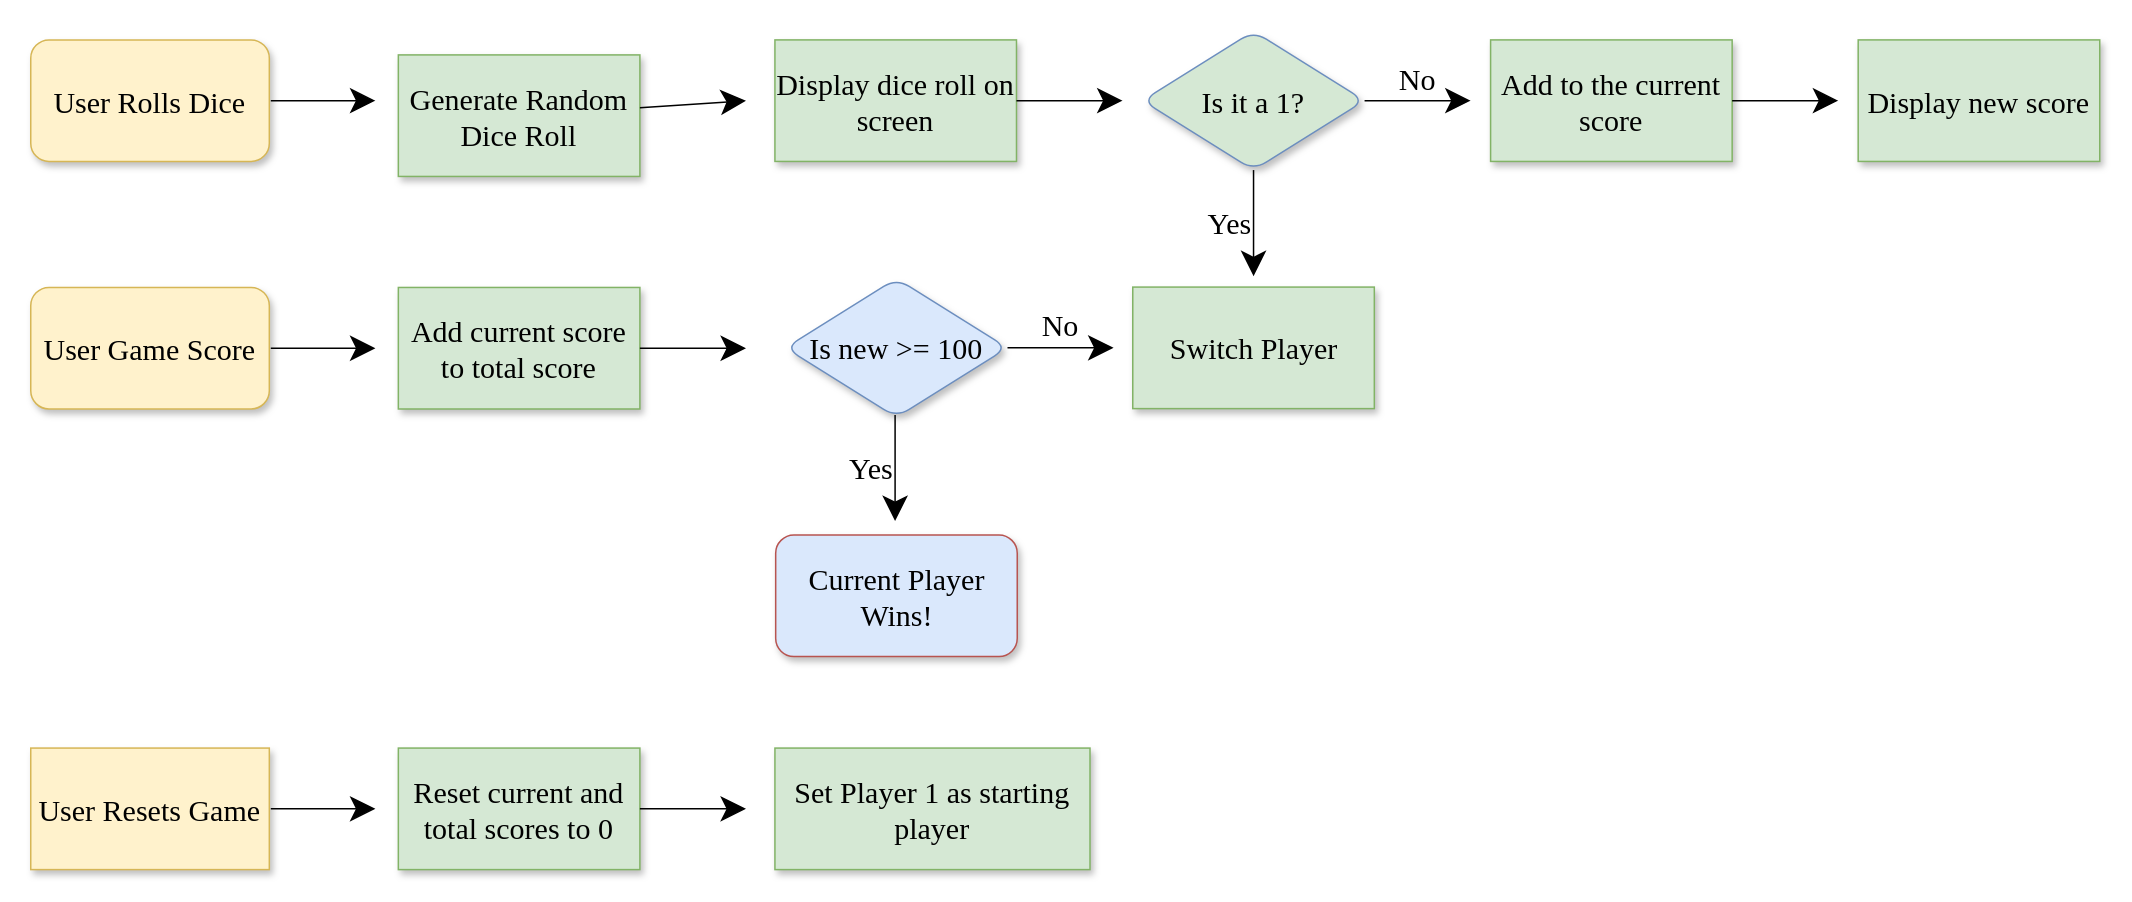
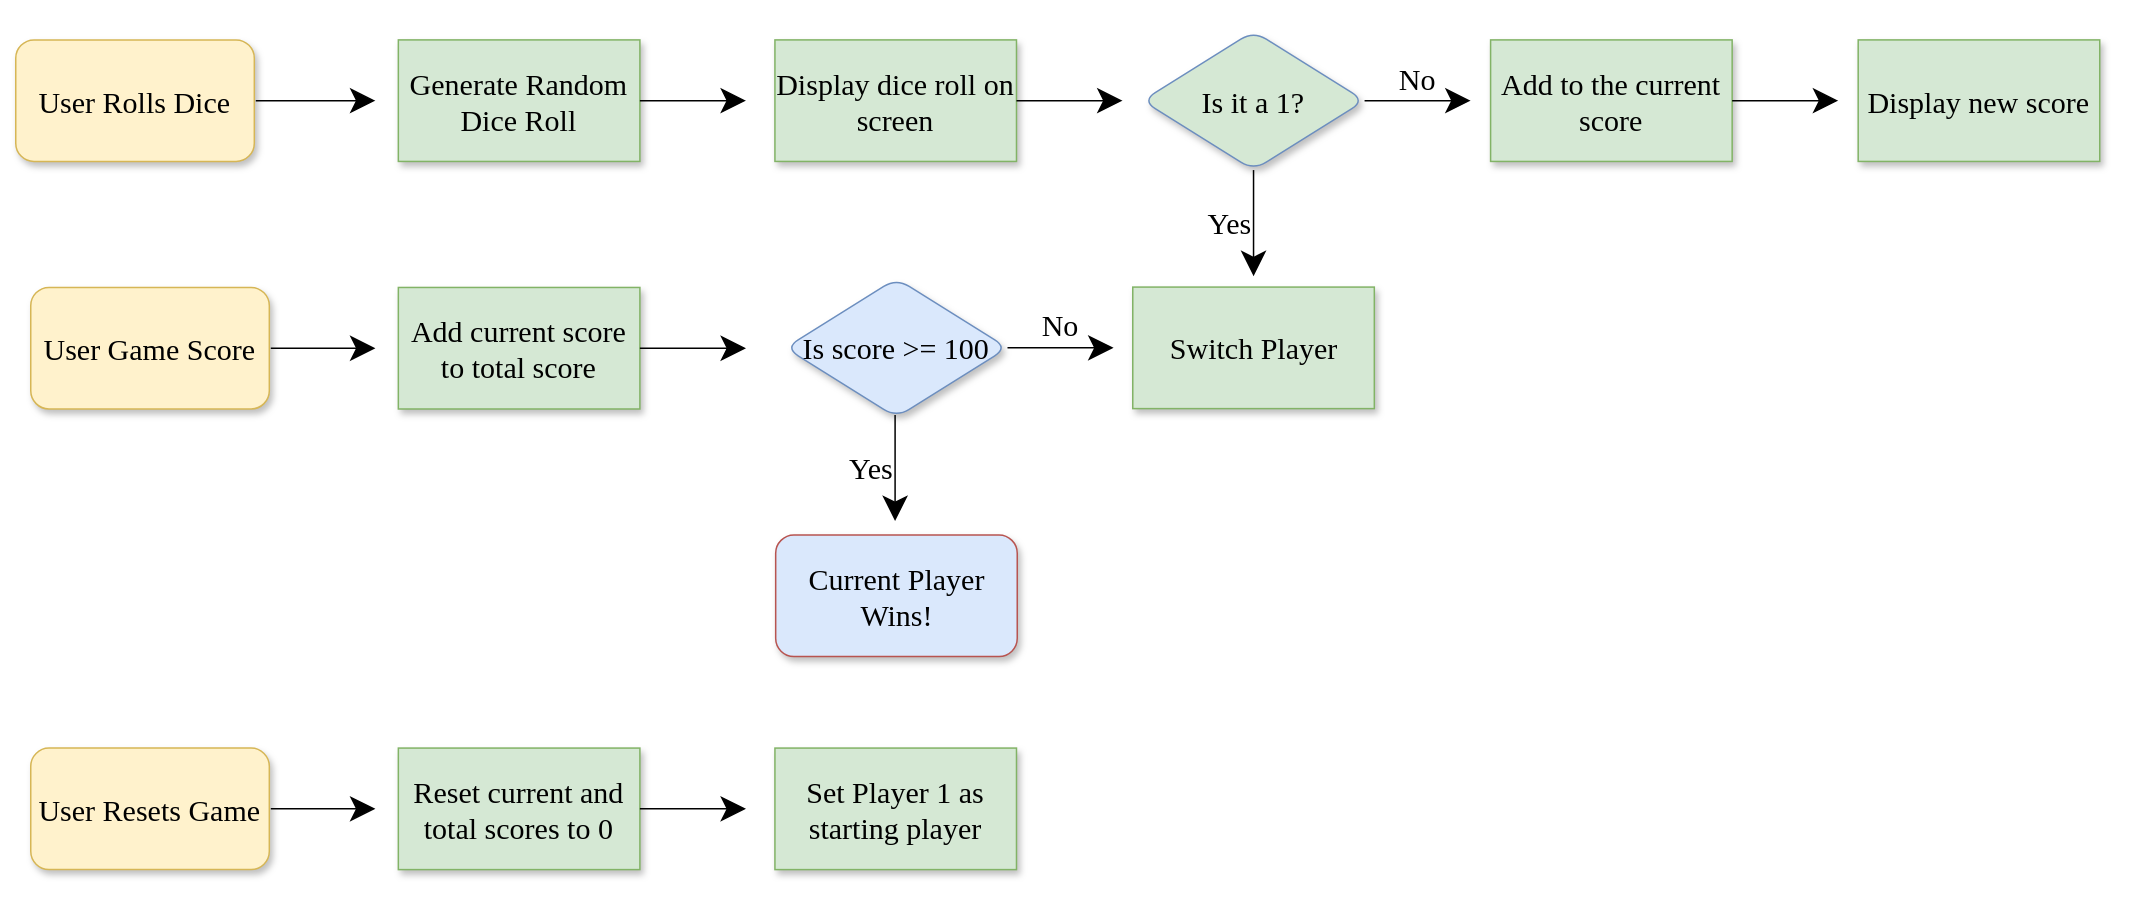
  <mxCell id="0" />
  <mxCell id="1" parent="0" />
- <mxCell id="2" value="User Resets Game" style="whiteSpace=wrap;html=1;fontSize=20;shadow=1;perimeterSpacing=1;fillColor=#fff2cc;strokeColor=#d6b656;fontFamily=Calibri;fontStyle=0;labelBackgroundColor=none;labelBorderColor=none;rounded=0;" vertex="1" parent="1"><mxGeometry x="20" y="498" width="159" height="81" as="geometry" /></mxCell>
+ <mxCell id="2" value="User Resets Game" style="rounded=1;whiteSpace=wrap;html=1;fontSize=20;shadow=1;perimeterSpacing=1;fillColor=#fff2cc;strokeColor=#d6b656;fontFamily=Calibri;fontStyle=0;labelBackgroundColor=none;labelBorderColor=none;" vertex="1" parent="1"><mxGeometry x="20" y="498" width="159" height="81" as="geometry" /></mxCell>
  <mxCell id="3" value="User Game Score" style="rounded=1;whiteSpace=wrap;html=1;fontSize=20;shadow=1;perimeterSpacing=1;fillColor=#fff2cc;strokeColor=#d6b656;fontFamily=Calibri;fontStyle=0;labelBackgroundColor=none;labelBorderColor=none;" vertex="1" parent="1"><mxGeometry x="20" y="191" width="159" height="81" as="geometry" /></mxCell>
- <mxCell id="4" value="User Rolls Dice" style="rounded=1;whiteSpace=wrap;html=1;fontSize=20;shadow=1;perimeterSpacing=1;fillColor=#fff2cc;strokeColor=#d6b656;fontFamily=Calibri;fontStyle=0;labelBackgroundColor=none;labelBorderColor=none;" vertex="1" parent="1"><mxGeometry x="20" y="26" width="159" height="81" as="geometry" /></mxCell>
- <mxCell id="5" value="Generate Random Dice Roll" style="rounded=0;whiteSpace=wrap;html=1;shadow=1;labelBackgroundColor=none;labelBorderColor=none;strokeColor=#82b366;fontFamily=Calibri;fontSize=20;fillColor=#d5e8d4;" vertex="1" parent="1"><mxGeometry x="265" y="36" width="161" height="81" as="geometry" /></mxCell>
+ <mxCell id="4" value="User Rolls Dice" style="rounded=1;whiteSpace=wrap;html=1;fontSize=20;shadow=1;perimeterSpacing=1;fillColor=#fff2cc;strokeColor=#d6b656;fontFamily=Calibri;fontStyle=0;labelBackgroundColor=none;labelBorderColor=none;" vertex="1" parent="1"><mxGeometry x="10" y="26" width="159" height="81" as="geometry" /></mxCell>
+ <mxCell id="5" value="Generate Random Dice Roll" style="rounded=0;whiteSpace=wrap;html=1;shadow=1;labelBackgroundColor=none;labelBorderColor=none;strokeColor=#82b366;fontFamily=Calibri;fontSize=20;fillColor=#d5e8d4;" vertex="1" parent="1"><mxGeometry x="265" y="26" width="161" height="81" as="geometry" /></mxCell>
  <mxCell id="6" value="Add current score to total score" style="rounded=0;whiteSpace=wrap;html=1;shadow=1;labelBackgroundColor=none;labelBorderColor=none;strokeColor=#82b366;fontFamily=Calibri;fontSize=20;fillColor=#d5e8d4;" vertex="1" parent="1"><mxGeometry x="265" y="191" width="161" height="81" as="geometry" /></mxCell>
  <mxCell id="7" value="Reset current and total scores to 0" style="rounded=0;whiteSpace=wrap;html=1;shadow=1;labelBackgroundColor=none;labelBorderColor=none;strokeColor=#82b366;fontFamily=Calibri;fontSize=20;fillColor=#d5e8d4;" vertex="1" parent="1"><mxGeometry x="265" y="498" width="161" height="81" as="geometry" /></mxCell>
- <mxCell id="8" value="Set Player 1 as starting player" style="rounded=0;whiteSpace=wrap;html=1;shadow=1;labelBackgroundColor=none;labelBorderColor=none;strokeColor=#82b366;fontFamily=Calibri;fontSize=20;fillColor=#d5e8d4;" vertex="1" parent="1"><mxGeometry x="516" y="498" width="210" height="81" as="geometry" /></mxCell>
+ <mxCell id="8" value="Set Player 1 as starting player" style="rounded=0;whiteSpace=wrap;html=1;shadow=1;labelBackgroundColor=none;labelBorderColor=none;strokeColor=#82b366;fontFamily=Calibri;fontSize=20;fillColor=#d5e8d4;" vertex="1" parent="1"><mxGeometry x="516" y="498" width="161" height="81" as="geometry" /></mxCell>
  <mxCell id="9" value="Display dice roll on screen" style="rounded=0;whiteSpace=wrap;html=1;shadow=1;labelBackgroundColor=none;labelBorderColor=none;strokeColor=#82b366;fontFamily=Calibri;fontSize=20;fillColor=#d5e8d4;" vertex="1" parent="1"><mxGeometry x="516" y="26" width="161" height="81" as="geometry" /></mxCell>
  <mxCell id="10" value="Add to the current score" style="rounded=0;whiteSpace=wrap;html=1;shadow=1;labelBackgroundColor=none;labelBorderColor=none;strokeColor=#82b366;fontFamily=Calibri;fontSize=20;fillColor=#d5e8d4;" vertex="1" parent="1"><mxGeometry x="993" y="26" width="161" height="81" as="geometry" /></mxCell>
  <mxCell id="11" value="Is it a 1?" style="rhombus;whiteSpace=wrap;html=1;rounded=1;shadow=1;labelBackgroundColor=none;labelBorderColor=none;strokeColor=#6c8ebf;fontFamily=Calibri;fontSize=20;fillColor=#d5e8d4;" vertex="1" parent="1"><mxGeometry x="761" y="20.25" width="148" height="92.5" as="geometry" /></mxCell>
  <mxCell id="12" value="Display new score" style="rounded=0;whiteSpace=wrap;html=1;shadow=1;labelBackgroundColor=none;labelBorderColor=none;strokeColor=#82b366;fontFamily=Calibri;fontSize=20;fillColor=#d5e8d4;" vertex="1" parent="1"><mxGeometry x="1238" y="26" width="161" height="81" as="geometry" /></mxCell>
- <mxCell id="13" value="Is new &amp;gt;= 100" style="rhombus;whiteSpace=wrap;html=1;rounded=1;shadow=1;labelBackgroundColor=none;labelBorderColor=none;strokeColor=#6c8ebf;fontFamily=Calibri;fontSize=20;fillColor=#dae8fc;" vertex="1" parent="1"><mxGeometry x="523" y="185" width="148" height="92.5" as="geometry" /></mxCell>
+ <mxCell id="13" value="Is score &amp;gt;= 100" style="rhombus;whiteSpace=wrap;html=1;rounded=1;shadow=1;labelBackgroundColor=none;labelBorderColor=none;strokeColor=#6c8ebf;fontFamily=Calibri;fontSize=20;fillColor=#dae8fc;" vertex="1" parent="1"><mxGeometry x="523" y="185" width="148" height="92.5" as="geometry" /></mxCell>
  <mxCell id="14" value="Switch Player" style="rounded=0;whiteSpace=wrap;html=1;shadow=1;labelBackgroundColor=none;labelBorderColor=none;strokeColor=#82b366;fontFamily=Calibri;fontSize=20;fillColor=#d5e8d4;" vertex="1" parent="1"><mxGeometry x="754.5" y="190.75" width="161" height="81" as="geometry" /></mxCell>
  <mxCell id="15" value="" style="endArrow=classic;html=1;rounded=0;labelBackgroundColor=default;strokeColor=default;fontFamily=Calibri;fontSize=20;fontColor=default;startSize=14;endSize=14;shape=connector;curved=1;" edge="1" parent="1" source="10"><mxGeometry width="50" height="50" relative="1" as="geometry"><mxPoint x="1154" y="116.5" as="sourcePoint" /><mxPoint x="1224.711" y="66.5" as="targetPoint" /></mxGeometry></mxCell>
  <mxCell id="16" value="" style="endArrow=classic;html=1;rounded=0;labelBackgroundColor=default;strokeColor=default;fontFamily=Calibri;fontSize=20;fontColor=default;startSize=14;endSize=14;shape=connector;curved=1;" edge="1" parent="1" source="3"><mxGeometry width="50" height="50" relative="1" as="geometry"><mxPoint x="179" y="281.5" as="sourcePoint" /><mxPoint x="249.711" y="231.5" as="targetPoint" /></mxGeometry></mxCell>
  <mxCell id="17" value="" style="endArrow=classic;html=1;rounded=0;labelBackgroundColor=default;strokeColor=default;fontFamily=Calibri;fontSize=20;fontColor=default;startSize=14;endSize=14;shape=connector;curved=1;" edge="1" parent="1" source="4"><mxGeometry width="50" height="50" relative="1" as="geometry"><mxPoint x="179" y="116.5" as="sourcePoint" /><mxPoint x="249.711" y="66.5" as="targetPoint" /></mxGeometry></mxCell>
  <mxCell id="18" value="" style="endArrow=classic;html=1;rounded=0;labelBackgroundColor=default;strokeColor=default;fontFamily=Calibri;fontSize=20;fontColor=default;startSize=14;endSize=14;shape=connector;curved=1;" edge="1" parent="1" source="5"><mxGeometry width="50" height="50" relative="1" as="geometry"><mxPoint x="426" y="116.5" as="sourcePoint" /><mxPoint x="496.711" y="66.5" as="targetPoint" /></mxGeometry></mxCell>
  <mxCell id="19" value="" style="endArrow=classic;html=1;rounded=0;labelBackgroundColor=default;strokeColor=default;fontFamily=Calibri;fontSize=20;fontColor=default;startSize=14;endSize=14;shape=connector;curved=1;" edge="1" parent="1" source="9"><mxGeometry width="50" height="50" relative="1" as="geometry"><mxPoint x="677" y="116.5" as="sourcePoint" /><mxPoint x="747.711" y="66.5" as="targetPoint" /></mxGeometry></mxCell>
  <mxCell id="20" value="No" style="endArrow=classic;html=1;rounded=0;labelBackgroundColor=default;strokeColor=default;fontFamily=Calibri;fontSize=20;fontColor=default;startSize=14;endSize=14;shape=connector;curved=1;verticalAlign=bottom;" edge="1" parent="1" source="11"><mxGeometry width="50" height="50" relative="1" as="geometry"><mxPoint x="909" y="116.5" as="sourcePoint" /><mxPoint x="979.711" y="66.5" as="targetPoint" /></mxGeometry></mxCell>
  <mxCell id="21" value="" style="endArrow=classic;html=1;rounded=0;labelBackgroundColor=default;strokeColor=default;fontFamily=Calibri;fontSize=20;fontColor=default;startSize=14;endSize=14;shape=connector;curved=1;" edge="1" parent="1" source="6"><mxGeometry width="50" height="50" relative="1" as="geometry"><mxPoint x="426" y="281.5" as="sourcePoint" /><mxPoint x="496.711" y="231.5" as="targetPoint" /></mxGeometry></mxCell>
  <mxCell id="22" value="No" style="endArrow=classic;html=1;rounded=0;labelBackgroundColor=default;strokeColor=default;fontFamily=Calibri;fontSize=20;fontColor=default;startSize=14;endSize=14;shape=connector;curved=1;verticalAlign=bottom;" edge="1" parent="1" source="13"><mxGeometry width="50" height="50" relative="1" as="geometry"><mxPoint x="671" y="281.25" as="sourcePoint" /><mxPoint x="741.711" y="231.25" as="targetPoint" /></mxGeometry></mxCell>
  <mxCell id="23" value="Yes" style="endArrow=classic;html=1;rounded=0;labelBackgroundColor=default;strokeColor=default;fontFamily=Calibri;fontSize=20;fontColor=default;startSize=14;endSize=14;shape=connector;curved=1;verticalAlign=middle;labelPosition=left;verticalLabelPosition=middle;align=right;" edge="1" parent="1" source="11"><mxGeometry width="50" height="50" relative="1" as="geometry"><mxPoint x="835" y="162.75" as="sourcePoint" /><mxPoint x="835" y="183.461" as="targetPoint" /></mxGeometry></mxCell>
  <mxCell id="24" value="Current Player Wins!" style="rounded=1;whiteSpace=wrap;html=1;shadow=1;labelBackgroundColor=none;labelBorderColor=none;strokeColor=#b85450;fontFamily=Calibri;fontSize=20;fillColor=#dae8fc;glass=0;sketch=0;" vertex="1" parent="1"><mxGeometry x="516.5" y="356" width="161" height="81" as="geometry" /></mxCell>
  <mxCell id="25" value="" style="endArrow=classic;html=1;rounded=0;labelBackgroundColor=default;strokeColor=default;fontFamily=Calibri;fontSize=20;fontColor=default;startSize=14;endSize=14;shape=connector;curved=1;" edge="1" parent="1" source="2"><mxGeometry width="50" height="50" relative="1" as="geometry"><mxPoint x="179" y="588.5" as="sourcePoint" /><mxPoint x="249.711" y="538.5" as="targetPoint" /></mxGeometry></mxCell>
  <mxCell id="26" value="" style="endArrow=classic;html=1;rounded=0;labelBackgroundColor=default;strokeColor=default;fontFamily=Calibri;fontSize=20;fontColor=default;startSize=14;endSize=14;shape=connector;curved=1;" edge="1" parent="1" source="7"><mxGeometry width="50" height="50" relative="1" as="geometry"><mxPoint x="426" y="588.5" as="sourcePoint" /><mxPoint x="496.711" y="538.5" as="targetPoint" /></mxGeometry></mxCell>
  <mxCell id="27" value="Yes" style="endArrow=classic;html=1;rounded=0;labelBackgroundColor=default;strokeColor=default;fontFamily=Calibri;fontSize=20;fontColor=default;startSize=14;endSize=14;shape=connector;curved=1;verticalAlign=middle;labelPosition=left;verticalLabelPosition=middle;align=right;" edge="1" parent="1"><mxGeometry width="50" height="50" relative="1" as="geometry"><mxPoint x="596.09" y="276" as="sourcePoint" /><mxPoint x="596.09" y="346.711" as="targetPoint" /><Array as="points"><mxPoint x="596.09" y="299.71" /></Array></mxGeometry></mxCell>
